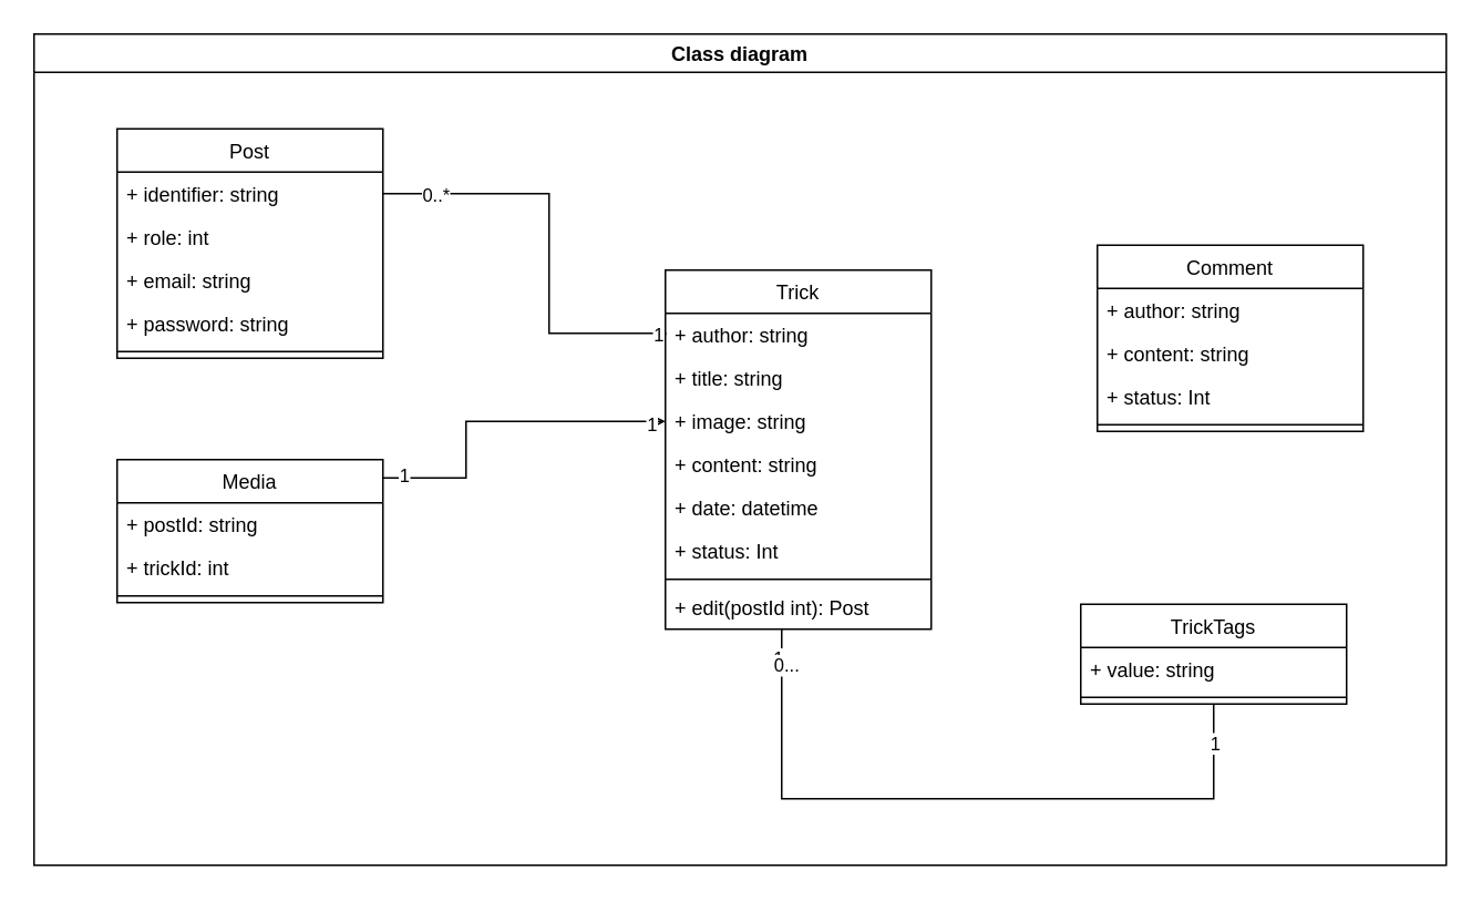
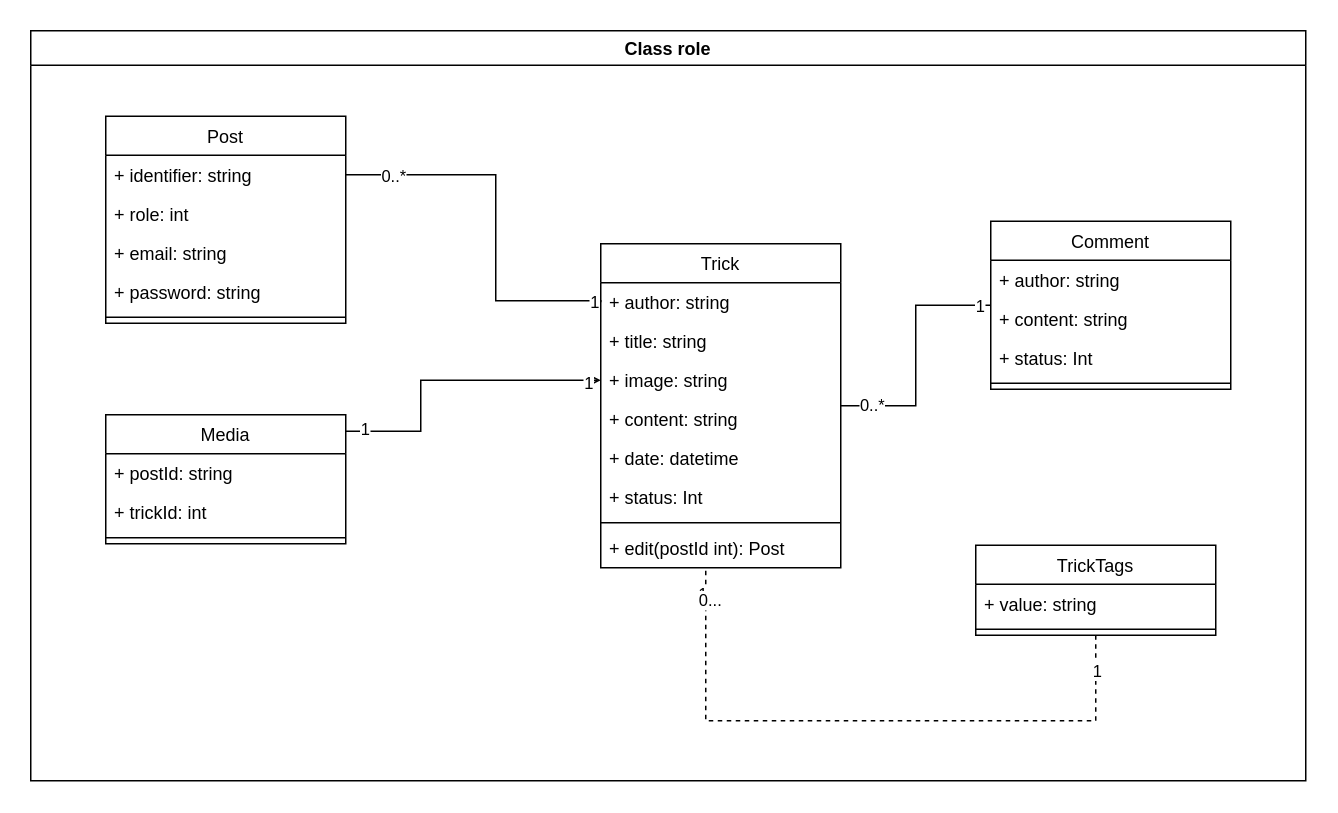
  <mxCell id="0" />
  <mxCell id="1" parent="0" />
- <mxCell id="2" value="Class diagram" style="swimlane;startSize=23;" parent="1" vertex="1"><mxGeometry x="20" y="20" width="850" height="500" as="geometry" /></mxCell>
+ <mxCell id="2" value="Class role" style="swimlane;startSize=23;" parent="1" vertex="1"><mxGeometry x="20" y="20" width="850" height="500" as="geometry" /></mxCell>
  <mxCell id="3" value="Post" style="swimlane;fontStyle=0;align=center;verticalAlign=top;childLayout=stackLayout;horizontal=1;startSize=26;horizontalStack=0;resizeParent=1;resizeLast=0;collapsible=1;marginBottom=0;rounded=0;shadow=0;strokeWidth=1;" parent="2" vertex="1"><mxGeometry x="50" y="57" width="160" height="138" as="geometry"><mxRectangle x="230" y="140" width="160" height="26" as="alternateBounds" /></mxGeometry></mxCell>
  <mxCell id="4" value="+ identifier: string" style="text;align=left;verticalAlign=top;spacingLeft=4;spacingRight=4;overflow=hidden;rotatable=0;points=[[0,0.5],[1,0.5]];portConstraint=eastwest;" parent="3" vertex="1"><mxGeometry y="26" width="160" height="26" as="geometry" /></mxCell>
  <mxCell id="5" value="+ role: int" style="text;align=left;verticalAlign=top;spacingLeft=4;spacingRight=4;overflow=hidden;rotatable=0;points=[[0,0.5],[1,0.5]];portConstraint=eastwest;rounded=0;shadow=0;html=0;" parent="3" vertex="1"><mxGeometry y="52" width="160" height="26" as="geometry" /></mxCell>
  <mxCell id="6" value="+ email: string" style="text;align=left;verticalAlign=top;spacingLeft=4;spacingRight=4;overflow=hidden;rotatable=0;points=[[0,0.5],[1,0.5]];portConstraint=eastwest;rounded=0;shadow=0;html=0;" parent="3" vertex="1"><mxGeometry y="78" width="160" height="26" as="geometry" /></mxCell>
  <mxCell id="7" value="+ password: string" style="text;align=left;verticalAlign=top;spacingLeft=4;spacingRight=4;overflow=hidden;rotatable=0;points=[[0,0.5],[1,0.5]];portConstraint=eastwest;rounded=0;shadow=0;html=0;" parent="3" vertex="1"><mxGeometry y="104" width="160" height="26" as="geometry" /></mxCell>
  <mxCell id="8" value="" style="line;html=1;strokeWidth=1;align=left;verticalAlign=middle;spacingTop=-1;spacingLeft=3;spacingRight=3;rotatable=0;labelPosition=right;points=[];portConstraint=eastwest;" parent="3" vertex="1"><mxGeometry y="130" width="160" height="8" as="geometry" /></mxCell>
  <mxCell id="9" value="Comment" style="swimlane;fontStyle=0;align=center;verticalAlign=top;childLayout=stackLayout;horizontal=1;startSize=26;horizontalStack=0;resizeParent=1;resizeLast=0;collapsible=1;marginBottom=0;rounded=0;shadow=0;strokeWidth=1;" parent="2" vertex="1"><mxGeometry x="640" y="127" width="160" height="112" as="geometry"><mxRectangle x="550" y="140" width="160" height="26" as="alternateBounds" /></mxGeometry></mxCell>
  <mxCell id="10" value="+ author: string" style="text;align=left;verticalAlign=top;spacingLeft=4;spacingRight=4;overflow=hidden;rotatable=0;points=[[0,0.5],[1,0.5]];portConstraint=eastwest;rounded=0;shadow=0;html=0;" parent="9" vertex="1"><mxGeometry y="26" width="160" height="26" as="geometry" /></mxCell>
  <mxCell id="11" value="+ content: string" style="text;align=left;verticalAlign=top;spacingLeft=4;spacingRight=4;overflow=hidden;rotatable=0;points=[[0,0.5],[1,0.5]];portConstraint=eastwest;rounded=0;shadow=0;html=0;" parent="9" vertex="1"><mxGeometry y="52" width="160" height="26" as="geometry" /></mxCell>
  <mxCell id="12" value="+ status: Int" style="text;align=left;verticalAlign=top;spacingLeft=4;spacingRight=4;overflow=hidden;rotatable=0;points=[[0,0.5],[1,0.5]];portConstraint=eastwest;rounded=0;shadow=0;html=0;" parent="9" vertex="1"><mxGeometry y="78" width="160" height="26" as="geometry" /></mxCell>
  <mxCell id="13" value="" style="line;html=1;strokeWidth=1;align=left;verticalAlign=middle;spacingTop=-1;spacingLeft=3;spacingRight=3;rotatable=0;labelPosition=right;points=[];portConstraint=eastwest;" parent="9" vertex="1"><mxGeometry y="104" width="160" height="8" as="geometry" /></mxCell>
  <mxCell id="14" value="TrickTags" style="swimlane;fontStyle=0;align=center;verticalAlign=top;childLayout=stackLayout;horizontal=1;startSize=26;horizontalStack=0;resizeParent=1;resizeLast=0;collapsible=1;marginBottom=0;rounded=0;shadow=0;strokeWidth=1;" parent="2" vertex="1"><mxGeometry x="630" y="343" width="160" height="60" as="geometry"><mxRectangle x="550" y="140" width="160" height="26" as="alternateBounds" /></mxGeometry></mxCell>
  <mxCell id="15" value="+ value: string" style="text;align=left;verticalAlign=top;spacingLeft=4;spacingRight=4;overflow=hidden;rotatable=0;points=[[0,0.5],[1,0.5]];portConstraint=eastwest;rounded=0;shadow=0;html=0;" parent="14" vertex="1"><mxGeometry y="26" width="160" height="26" as="geometry" /></mxCell>
  <mxCell id="16" value="" style="line;html=1;strokeWidth=1;align=left;verticalAlign=middle;spacingTop=-1;spacingLeft=3;spacingRight=3;rotatable=0;labelPosition=right;points=[];portConstraint=eastwest;" parent="14" vertex="1"><mxGeometry y="52" width="160" height="8" as="geometry" /></mxCell>
  <mxCell id="17" value="Media" style="swimlane;fontStyle=0;align=center;verticalAlign=top;childLayout=stackLayout;horizontal=1;startSize=26;horizontalStack=0;resizeParent=1;resizeLast=0;collapsible=1;marginBottom=0;rounded=0;shadow=0;strokeWidth=1;" parent="2" vertex="1"><mxGeometry x="50" y="256" width="160" height="86" as="geometry"><mxRectangle x="130" y="380" width="160" height="26" as="alternateBounds" /></mxGeometry></mxCell>
  <mxCell id="18" value="+ postId: string" style="text;align=left;verticalAlign=top;spacingLeft=4;spacingRight=4;overflow=hidden;rotatable=0;points=[[0,0.5],[1,0.5]];portConstraint=eastwest;rounded=0;shadow=0;html=0;" parent="17" vertex="1"><mxGeometry y="26" width="160" height="26" as="geometry" /></mxCell>
  <mxCell id="19" value="+ trickId: int" style="text;align=left;verticalAlign=top;spacingLeft=4;spacingRight=4;overflow=hidden;rotatable=0;points=[[0,0.5],[1,0.5]];portConstraint=eastwest;rounded=0;shadow=0;html=0;" parent="17" vertex="1"><mxGeometry y="52" width="160" height="26" as="geometry" /></mxCell>
  <mxCell id="20" value="" style="line;html=1;strokeWidth=1;align=left;verticalAlign=middle;spacingTop=-1;spacingLeft=3;spacingRight=3;rotatable=0;labelPosition=right;points=[];portConstraint=eastwest;" parent="17" vertex="1"><mxGeometry y="78" width="160" height="8" as="geometry" /></mxCell>
  <mxCell id="21" value="Trick" style="swimlane;fontStyle=0;align=center;verticalAlign=top;childLayout=stackLayout;horizontal=1;startSize=26;horizontalStack=0;resizeParent=1;resizeLast=0;collapsible=1;marginBottom=0;rounded=0;shadow=0;strokeWidth=1;" parent="2" vertex="1"><mxGeometry x="380" y="142" width="160" height="216" as="geometry"><mxRectangle x="550" y="140" width="160" height="26" as="alternateBounds" /></mxGeometry></mxCell>
  <mxCell id="22" value="+ author: string" style="text;align=left;verticalAlign=top;spacingLeft=4;spacingRight=4;overflow=hidden;rotatable=0;points=[[0,0.5],[1,0.5]];portConstraint=eastwest;rounded=0;shadow=0;html=0;" parent="21" vertex="1"><mxGeometry y="26" width="160" height="26" as="geometry" /></mxCell>
  <mxCell id="23" value="+ title: string" style="text;align=left;verticalAlign=top;spacingLeft=4;spacingRight=4;overflow=hidden;rotatable=0;points=[[0,0.5],[1,0.5]];portConstraint=eastwest;" parent="21" vertex="1"><mxGeometry y="52" width="160" height="26" as="geometry" /></mxCell>
  <mxCell id="24" value="+ image: string" style="text;align=left;verticalAlign=top;spacingLeft=4;spacingRight=4;overflow=hidden;rotatable=0;points=[[0,0.5],[1,0.5]];portConstraint=eastwest;rounded=0;shadow=0;html=0;" parent="21" vertex="1"><mxGeometry y="78" width="160" height="26" as="geometry" /></mxCell>
  <mxCell id="25" value="+ content: string" style="text;align=left;verticalAlign=top;spacingLeft=4;spacingRight=4;overflow=hidden;rotatable=0;points=[[0,0.5],[1,0.5]];portConstraint=eastwest;rounded=0;shadow=0;html=0;" parent="21" vertex="1"><mxGeometry y="104" width="160" height="26" as="geometry" /></mxCell>
  <mxCell id="26" value="+ date: datetime" style="text;align=left;verticalAlign=top;spacingLeft=4;spacingRight=4;overflow=hidden;rotatable=0;points=[[0,0.5],[1,0.5]];portConstraint=eastwest;rounded=0;shadow=0;html=0;" parent="21" vertex="1"><mxGeometry y="130" width="160" height="26" as="geometry" /></mxCell>
  <mxCell id="27" value="+ status: Int" style="text;align=left;verticalAlign=top;spacingLeft=4;spacingRight=4;overflow=hidden;rotatable=0;points=[[0,0.5],[1,0.5]];portConstraint=eastwest;rounded=0;shadow=0;html=0;" parent="21" vertex="1"><mxGeometry y="156" width="160" height="26" as="geometry" /></mxCell>
  <mxCell id="28" value="" style="line;html=1;strokeWidth=1;align=left;verticalAlign=middle;spacingTop=-1;spacingLeft=3;spacingRight=3;rotatable=0;labelPosition=right;points=[];portConstraint=eastwest;" parent="21" vertex="1"><mxGeometry y="182" width="160" height="8" as="geometry" /></mxCell>
  <mxCell id="29" value="+ edit(postId int): Post" style="text;align=left;verticalAlign=top;spacingLeft=4;spacingRight=4;overflow=hidden;rotatable=0;points=[[0,0.5],[1,0.5]];portConstraint=eastwest;" parent="21" vertex="1"><mxGeometry y="190" width="160" height="26" as="geometry" /></mxCell>
+ <mxCell id="30" value="" style="endArrow=none;html=1;rounded=0;edgeStyle=orthogonalEdgeStyle;entryX=1;entryY=0.5;entryDx=0;entryDy=0;" parent="2" source="9" target="21" edge="1"><mxGeometry width="50" height="50" relative="1" as="geometry"><mxPoint x="580" y="452" as="sourcePoint" /><mxPoint x="420" y="217" as="targetPoint" /><Array as="points"><mxPoint x="590" y="183" /><mxPoint x="590" y="250" /></Array></mxGeometry></mxCell>
+ <mxCell id="31" value="1" style="edgeLabel;html=1;align=center;verticalAlign=middle;resizable=0;points=[];" parent="30" vertex="1" connectable="0"><mxGeometry x="0.758" relative="1" as="geometry"><mxPoint as="offset" /></mxGeometry></mxCell>
+ <mxCell id="32" value="1" style="edgeLabel;html=1;align=center;verticalAlign=middle;resizable=0;points=[];" parent="30" vertex="1" connectable="0"><mxGeometry x="-0.67" relative="1" as="geometry"><mxPoint x="20" as="offset" /></mxGeometry></mxCell>
+ <mxCell id="33" value="0..*" style="edgeLabel;html=1;align=center;verticalAlign=middle;resizable=0;points=[];" parent="30" vertex="1" connectable="0"><mxGeometry x="0.766" y="-1" relative="1" as="geometry"><mxPoint as="offset" /></mxGeometry></mxCell>
  <mxCell id="34" value="" style="endArrow=open;html=1;rounded=0;edgeStyle=orthogonalEdgeStyle;entryX=0;entryY=0.5;entryDx=0;entryDy=0;" parent="2" source="17" target="24" edge="1"><mxGeometry width="50" height="50" relative="1" as="geometry"><mxPoint x="580" y="347" as="sourcePoint" /><mxPoint x="630" y="297" as="targetPoint" /><Array as="points"><mxPoint x="260" y="267" /><mxPoint x="260" y="233" /></Array></mxGeometry></mxCell>
  <mxCell id="35" value="1" style="edgeLabel;html=1;align=center;verticalAlign=middle;resizable=0;points=[];" parent="34" vertex="1" connectable="0"><mxGeometry x="-0.884" y="2" relative="1" as="geometry"><mxPoint as="offset" /></mxGeometry></mxCell>
  <mxCell id="36" value="1" style="edgeLabel;html=1;align=center;verticalAlign=middle;resizable=0;points=[];" parent="34" vertex="1" connectable="0"><mxGeometry x="0.911" y="-1" relative="1" as="geometry"><mxPoint as="offset" /></mxGeometry></mxCell>
  <mxCell id="37" value="" style="endArrow=none;html=1;rounded=0;edgeStyle=orthogonalEdgeStyle;exitX=0;exitY=0.5;exitDx=0;exitDy=0;entryX=1;entryY=0.5;entryDx=0;entryDy=0;" parent="2" source="22" edge="1"><mxGeometry width="50" height="50" relative="1" as="geometry"><mxPoint x="545" y="87" as="sourcePoint" /><mxPoint x="210" y="96" as="targetPoint" /><Array as="points"><mxPoint x="380" y="180" /><mxPoint x="310" y="180" /><mxPoint x="310" y="96" /></Array></mxGeometry></mxCell>
  <mxCell id="38" value="0..*" style="edgeLabel;html=1;align=center;verticalAlign=middle;resizable=0;points=[];" parent="37" vertex="1" connectable="0"><mxGeometry x="0.758" relative="1" as="geometry"><mxPoint as="offset" /></mxGeometry></mxCell>
  <mxCell id="39" value="1" style="edgeLabel;html=1;align=center;verticalAlign=middle;resizable=0;points=[];" parent="37" vertex="1" connectable="0"><mxGeometry x="-0.67" relative="1" as="geometry"><mxPoint x="36" as="offset" /></mxGeometry></mxCell>
- <mxCell id="40" value="" style="endArrow=none;html=1;rounded=0;edgeStyle=orthogonalEdgeStyle;" parent="2" source="14" target="21" edge="1"><mxGeometry width="50" height="50" relative="1" as="geometry"><mxPoint x="420" y="482" as="sourcePoint" /><mxPoint x="580" y="337" as="targetPoint" /><Array as="points"><mxPoint x="710" y="460" /><mxPoint x="450" y="460" /></Array></mxGeometry></mxCell>
+ <mxCell id="40" value="" style="endArrow=none;html=1;rounded=0;edgeStyle=orthogonalEdgeStyle;dashed=1;" parent="2" source="14" target="21" edge="1"><mxGeometry width="50" height="50" relative="1" as="geometry"><mxPoint x="420" y="482" as="sourcePoint" /><mxPoint x="580" y="337" as="targetPoint" /><Array as="points"><mxPoint x="710" y="460" /><mxPoint x="450" y="460" /></Array></mxGeometry></mxCell>
  <mxCell id="41" value="1" style="edgeLabel;html=1;align=center;verticalAlign=middle;resizable=0;points=[];" parent="40" vertex="1" connectable="0"><mxGeometry x="0.918" y="3" relative="1" as="geometry"><mxPoint as="offset" /></mxGeometry></mxCell>
  <mxCell id="42" value="1" style="edgeLabel;html=1;align=center;verticalAlign=middle;resizable=0;points=[];" parent="40" vertex="1" connectable="0"><mxGeometry x="-0.89" relative="1" as="geometry"><mxPoint as="offset" /></mxGeometry></mxCell>
  <mxCell id="43" value="0..." style="edgeLabel;html=1;align=center;verticalAlign=middle;resizable=0;points=[];" vertex="1" connectable="0" parent="40"><mxGeometry x="0.898" y="-2" relative="1" as="geometry"><mxPoint as="offset" /></mxGeometry></mxCell>
